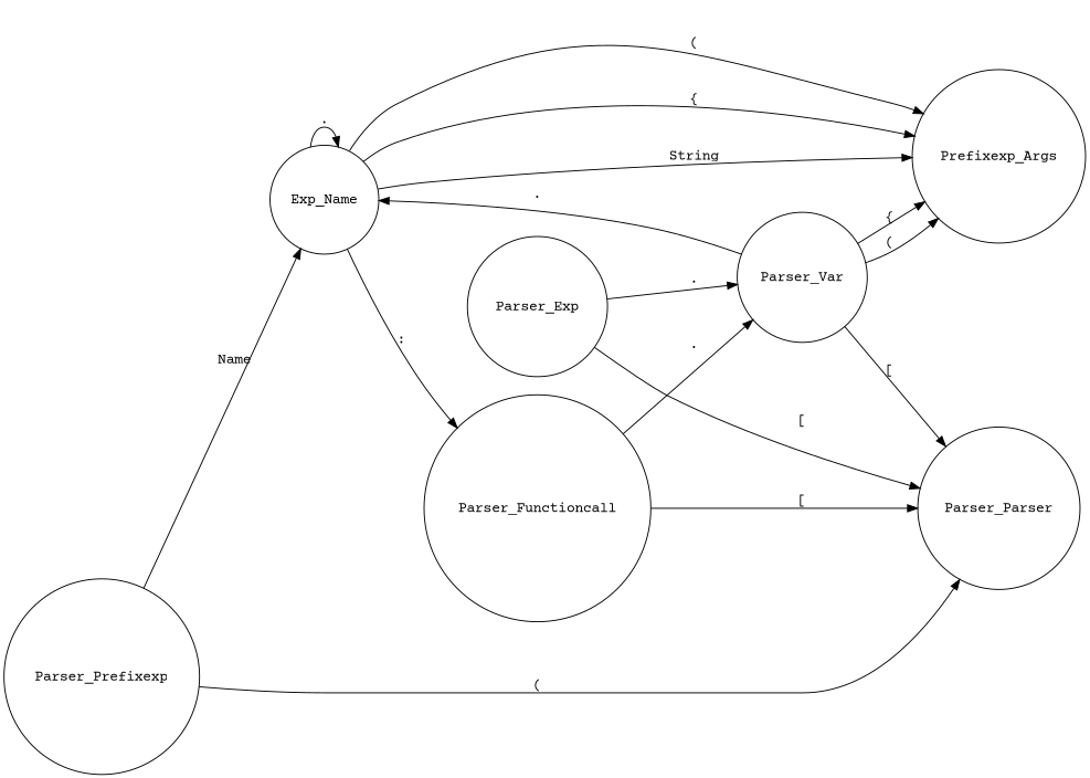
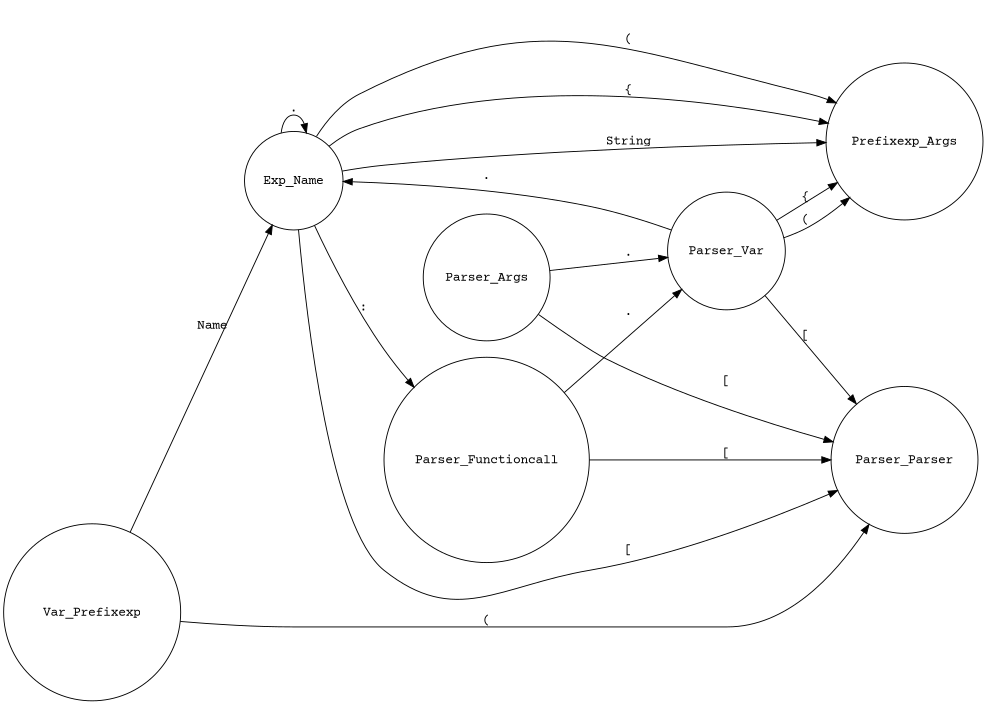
  digraph {
    fontname="Courier Prime"
    rankdir=LR
    node [fontname="Courier Prime" shape=circle]
    edge [fontname="Courier Prime"]
    n1 [label=Exp_Name]
    n2 [label=Prefixexp_Args]
    Parser_Functioncall
    n4 [label=Parser_Parser]
    Parser_Var
-   Parser_Prefixexp
-   Parser_Exp
+   Parser_Prefixexp [label=Var_Prefixexp]
+   Parser_Exp [label=Parser_Args]
    n1 -> n1 [label="."]
    n1 -> n2 [label="("]
    n1 -> n2 [label="{"]
    n1 -> n2 [label=String]
    n1 -> Parser_Functioncall [label=":"]
+   n1 -> n4 [label="["]
    Parser_Functioncall -> n4 [label="["]
    Parser_Functioncall -> Parser_Var [label="."]
    Parser_Var -> n1 [label="."]
    Parser_Var -> n2 [label="("]
    Parser_Var -> n2 [label="{"]
    Parser_Var -> n4 [label="["]
    Parser_Prefixexp -> n1 [label=Name]
    Parser_Prefixexp -> n4 [label="("]
    Parser_Exp -> n4 [label="["]
    Parser_Exp -> Parser_Var [label="."]
  }
